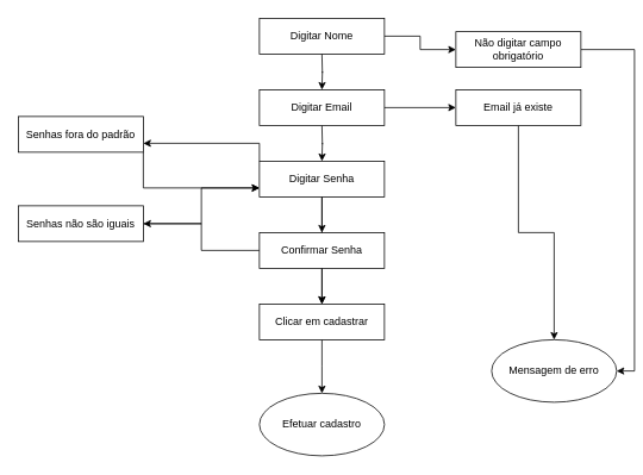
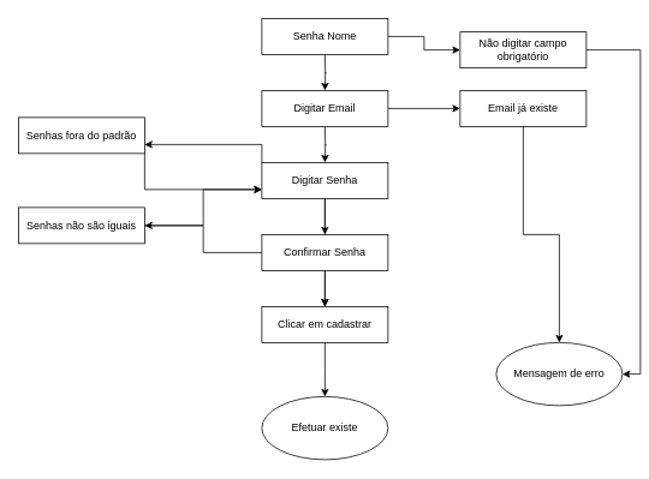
  <mxCell id="0" />
  <mxCell id="1" parent="0" />
  <mxCell id="2" value="" style="edgeStyle=orthogonalEdgeStyle;rounded=0;orthogonalLoop=1;jettySize=auto;html=1;" edge="1" parent="1"><mxGeometry relative="1" as="geometry"><mxPoint x="360" y="60" as="sourcePoint" /><mxPoint x="360" y="100" as="targetPoint" /></mxGeometry></mxCell>
  <mxCell id="3" value="" style="edgeStyle=orthogonalEdgeStyle;rounded=0;orthogonalLoop=1;jettySize=auto;html=1;" edge="1" parent="1"><mxGeometry relative="1" as="geometry"><mxPoint x="360" y="140" as="sourcePoint" /><mxPoint x="360" y="180" as="targetPoint" /></mxGeometry></mxCell>
  <mxCell id="4" value="" style="edgeStyle=orthogonalEdgeStyle;rounded=0;orthogonalLoop=1;jettySize=auto;html=1;" edge="1" parent="1" source="5" target="18"><mxGeometry relative="1" as="geometry" /></mxCell>
- <mxCell id="5" value="Digitar Nome" style="html=1;whiteSpace=wrap;" vertex="1" parent="1"><mxGeometry x="290" y="20" width="140" height="40" as="geometry" /></mxCell>
+ <mxCell id="5" value="Senha Nome" style="html=1;whiteSpace=wrap;" vertex="1" parent="1"><mxGeometry x="290" y="20" width="140" height="40" as="geometry" /></mxCell>
  <mxCell id="6" value="" style="edgeStyle=orthogonalEdgeStyle;rounded=0;orthogonalLoop=1;jettySize=auto;html=1;" edge="1" parent="1" source="7" target="20"><mxGeometry relative="1" as="geometry" /></mxCell>
  <mxCell id="7" value="Digitar Email" style="html=1;whiteSpace=wrap;" vertex="1" parent="1"><mxGeometry x="290" y="100" width="140" height="40" as="geometry" /></mxCell>
  <mxCell id="8" value="" style="edgeStyle=orthogonalEdgeStyle;rounded=0;orthogonalLoop=1;jettySize=auto;html=1;" edge="1" parent="1" source="11" target="14"><mxGeometry relative="1" as="geometry" /></mxCell>
  <mxCell id="9" style="edgeStyle=orthogonalEdgeStyle;rounded=0;orthogonalLoop=1;jettySize=auto;html=1;" edge="1" parent="1" source="11" target="16"><mxGeometry relative="1" as="geometry" /></mxCell>
  <mxCell id="10" style="edgeStyle=orthogonalEdgeStyle;rounded=0;orthogonalLoop=1;jettySize=auto;html=1;exitX=0;exitY=0;exitDx=0;exitDy=0;entryX=1;entryY=0.75;entryDx=0;entryDy=0;" edge="1" parent="1" source="11" target="26"><mxGeometry relative="1" as="geometry" /></mxCell>
  <mxCell id="11" value="Digitar Senha" style="html=1;whiteSpace=wrap;" vertex="1" parent="1"><mxGeometry x="290" y="180" width="140" height="40" as="geometry" /></mxCell>
  <mxCell id="12" value="" style="edgeStyle=orthogonalEdgeStyle;rounded=0;orthogonalLoop=1;jettySize=auto;html=1;" edge="1" parent="1" source="14" target="16"><mxGeometry relative="1" as="geometry" /></mxCell>
  <mxCell id="13" value="" style="edgeStyle=orthogonalEdgeStyle;rounded=0;orthogonalLoop=1;jettySize=auto;html=1;" edge="1" parent="1" source="14" target="24"><mxGeometry relative="1" as="geometry" /></mxCell>
  <mxCell id="14" value="Confirmar Senha" style="html=1;whiteSpace=wrap;" vertex="1" parent="1"><mxGeometry x="290" y="260" width="140" height="40" as="geometry" /></mxCell>
  <mxCell id="15" value="" style="edgeStyle=orthogonalEdgeStyle;rounded=0;orthogonalLoop=1;jettySize=auto;html=1;" edge="1" parent="1" source="16"><mxGeometry relative="1" as="geometry"><mxPoint x="360" y="440" as="targetPoint" /></mxGeometry></mxCell>
  <mxCell id="16" value="Clicar em cadastrar" style="html=1;whiteSpace=wrap;" vertex="1" parent="1"><mxGeometry x="290" y="340" width="140" height="40" as="geometry" /></mxCell>
  <mxCell id="17" style="edgeStyle=orthogonalEdgeStyle;rounded=0;orthogonalLoop=1;jettySize=auto;html=1;exitX=1;exitY=0.5;exitDx=0;exitDy=0;entryX=1;entryY=0.5;entryDx=0;entryDy=0;" edge="1" parent="1" source="18" target="22"><mxGeometry relative="1" as="geometry"><mxPoint x="689.01" y="403.01" as="targetPoint" /></mxGeometry></mxCell>
  <mxCell id="18" value="Não digitar campo obrigatório" style="html=1;whiteSpace=wrap;" vertex="1" parent="1"><mxGeometry x="510" y="35" width="140" height="40" as="geometry" /></mxCell>
  <mxCell id="19" value="" style="edgeStyle=orthogonalEdgeStyle;rounded=0;orthogonalLoop=1;jettySize=auto;html=1;entryX=0.5;entryY=0;entryDx=0;entryDy=0;" edge="1" parent="1" source="20" target="22"><mxGeometry relative="1" as="geometry"><mxPoint x="635" y="350" as="targetPoint" /></mxGeometry></mxCell>
  <mxCell id="20" value="Email já existe" style="html=1;whiteSpace=wrap;" vertex="1" parent="1"><mxGeometry x="510" y="100" width="140" height="40" as="geometry" /></mxCell>
- <mxCell id="21" value="Efetuar cadastro" style="ellipse;whiteSpace=wrap;html=1;" vertex="1" parent="1"><mxGeometry x="290" y="440" width="140" height="70" as="geometry" /></mxCell>
+ <mxCell id="21" value="Efetuar existe" style="ellipse;whiteSpace=wrap;html=1;" vertex="1" parent="1"><mxGeometry x="290" y="440" width="140" height="70" as="geometry" /></mxCell>
  <mxCell id="22" value="Mensagem de erro" style="ellipse;whiteSpace=wrap;html=1;" vertex="1" parent="1"><mxGeometry x="550" y="380" width="140" height="70" as="geometry" /></mxCell>
  <mxCell id="23" style="edgeStyle=orthogonalEdgeStyle;rounded=0;orthogonalLoop=1;jettySize=auto;html=1;entryX=0;entryY=0.75;entryDx=0;entryDy=0;" edge="1" parent="1" source="24" target="11"><mxGeometry relative="1" as="geometry" /></mxCell>
  <mxCell id="24" value="Senhas não são iguais" style="html=1;whiteSpace=wrap;" vertex="1" parent="1"><mxGeometry x="20" y="230" width="140" height="40" as="geometry" /></mxCell>
  <mxCell id="25" style="edgeStyle=orthogonalEdgeStyle;rounded=0;orthogonalLoop=1;jettySize=auto;html=1;exitX=1;exitY=1;exitDx=0;exitDy=0;entryX=0;entryY=0.75;entryDx=0;entryDy=0;" edge="1" parent="1" source="26" target="11"><mxGeometry relative="1" as="geometry" /></mxCell>
  <mxCell id="26" value="Senhas fora do padrão" style="html=1;whiteSpace=wrap;" vertex="1" parent="1"><mxGeometry x="20" y="130" width="140" height="40" as="geometry" /></mxCell>
